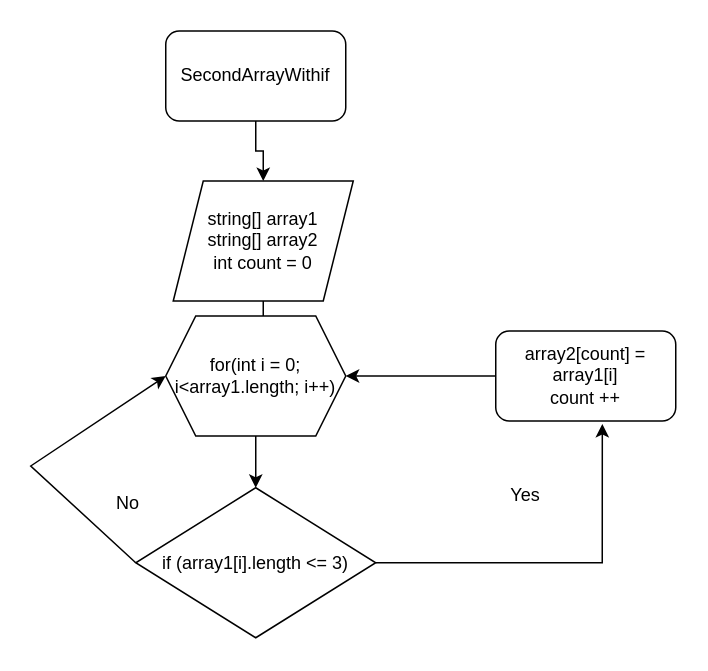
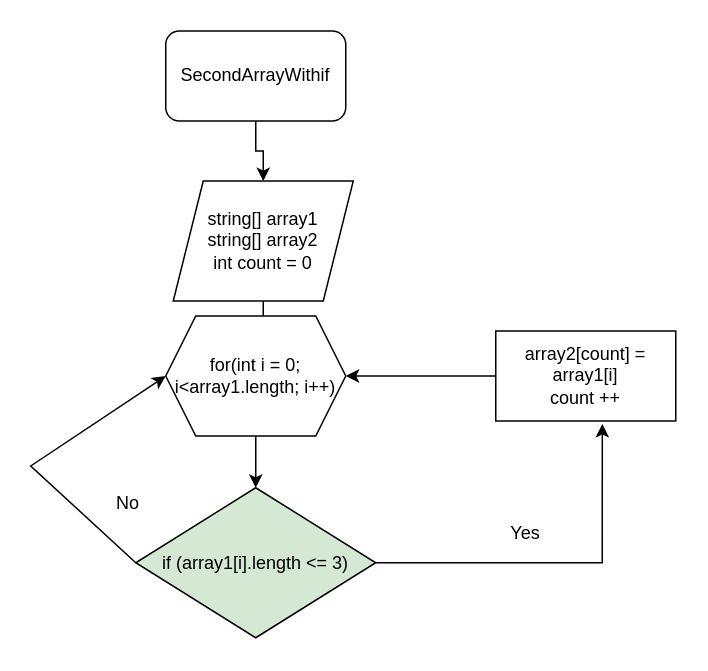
  <mxCell id="0" />
  <mxCell id="1" parent="0" />
  <mxCell id="2" value="" style="edgeStyle=orthogonalEdgeStyle;rounded=0;orthogonalLoop=1;jettySize=auto;html=1;" edge="1" parent="1" source="3" target="5"><mxGeometry relative="1" as="geometry" /></mxCell>
  <mxCell id="3" value="SecondArrayWithif" style="rounded=1;whiteSpace=wrap;html=1;" vertex="1" parent="1"><mxGeometry x="110" y="20" width="120" height="60" as="geometry" /></mxCell>
  <mxCell id="4" value="" style="edgeStyle=orthogonalEdgeStyle;rounded=0;orthogonalLoop=1;jettySize=auto;html=1;" edge="1" parent="1" source="5" target="7"><mxGeometry relative="1" as="geometry" /></mxCell>
  <mxCell id="5" value="string[] array1&lt;br&gt;string[] array2&lt;br&gt;int count = 0" style="shape=parallelogram;perimeter=parallelogramPerimeter;whiteSpace=wrap;html=1;fixedSize=1;" vertex="1" parent="1"><mxGeometry x="115" y="120" width="120" height="80" as="geometry" /></mxCell>
  <mxCell id="6" value="" style="edgeStyle=orthogonalEdgeStyle;rounded=0;orthogonalLoop=1;jettySize=auto;html=1;" edge="1" parent="1" source="7" target="9"><mxGeometry relative="1" as="geometry" /></mxCell>
  <mxCell id="7" value="for(int i = 0; i&amp;lt;array1.length; i++)" style="shape=hexagon;perimeter=hexagonPerimeter2;whiteSpace=wrap;html=1;fixedSize=1;" vertex="1" parent="1"><mxGeometry x="110" y="210" width="120" height="80" as="geometry" /></mxCell>
  <mxCell id="8" value="" style="edgeStyle=orthogonalEdgeStyle;rounded=0;orthogonalLoop=1;jettySize=auto;html=1;entryX=0.592;entryY=1.033;entryDx=0;entryDy=0;entryPerimeter=0;" edge="1" parent="1" source="9" target="11"><mxGeometry relative="1" as="geometry"><mxPoint x="440" y="375" as="targetPoint" /></mxGeometry></mxCell>
- <mxCell id="9" value="if (array1[i].length &amp;lt;= 3)" style="rhombus;whiteSpace=wrap;html=1;" vertex="1" parent="1"><mxGeometry x="90" y="324.5" width="160" height="100" as="geometry" /></mxCell>
+ <mxCell id="9" value="if (array1[i].length &amp;lt;= 3)" style="rhombus;whiteSpace=wrap;html=1;fillColor=#d5e8d4;" vertex="1" parent="1"><mxGeometry x="90" y="324.5" width="160" height="100" as="geometry" /></mxCell>
  <mxCell id="10" value="" style="edgeStyle=orthogonalEdgeStyle;rounded=0;orthogonalLoop=1;jettySize=auto;html=1;" edge="1" parent="1" source="11" target="7"><mxGeometry relative="1" as="geometry" /></mxCell>
- <mxCell id="11" value="array2[count] = array1[i]&lt;br&gt;count ++" style="whiteSpace=wrap;html=1;rounded=1;" vertex="1" parent="1"><mxGeometry x="330" y="220" width="120" height="60" as="geometry" /></mxCell>
+ <mxCell id="11" value="array2[count] = array1[i]&lt;br&gt;count ++" style="rounded=0;whiteSpace=wrap;html=1;" vertex="1" parent="1"><mxGeometry x="330" y="220" width="120" height="60" as="geometry" /></mxCell>
  <mxCell id="12" value="" style="endArrow=classic;html=1;rounded=0;exitX=0;exitY=0.5;exitDx=0;exitDy=0;entryX=0;entryY=0.5;entryDx=0;entryDy=0;" edge="1" parent="1" source="9" target="7"><mxGeometry width="50" height="50" relative="1" as="geometry"><mxPoint x="150" y="230" as="sourcePoint" /><mxPoint x="50" y="210" as="targetPoint" /><Array as="points"><mxPoint x="20" y="310" /></Array></mxGeometry></mxCell>
  <mxCell id="13" value="No" style="text;html=1;strokeColor=none;fillColor=none;align=center;verticalAlign=middle;whiteSpace=wrap;rounded=0;" vertex="1" parent="1"><mxGeometry x="55" y="320" width="60" height="30" as="geometry" /></mxCell>
- <mxCell id="14" value="Yes" style="text;html=1;strokeColor=none;fillColor=none;align=center;verticalAlign=middle;whiteSpace=wrap;rounded=0;" vertex="1" parent="1"><mxGeometry x="320" y="315" width="60" height="30" as="geometry" /></mxCell>
+ <mxCell id="14" value="Yes" style="text;html=1;strokeColor=none;fillColor=none;align=center;verticalAlign=middle;whiteSpace=wrap;rounded=0;" vertex="1" parent="1"><mxGeometry x="320" y="340" width="60" height="30" as="geometry" /></mxCell>
